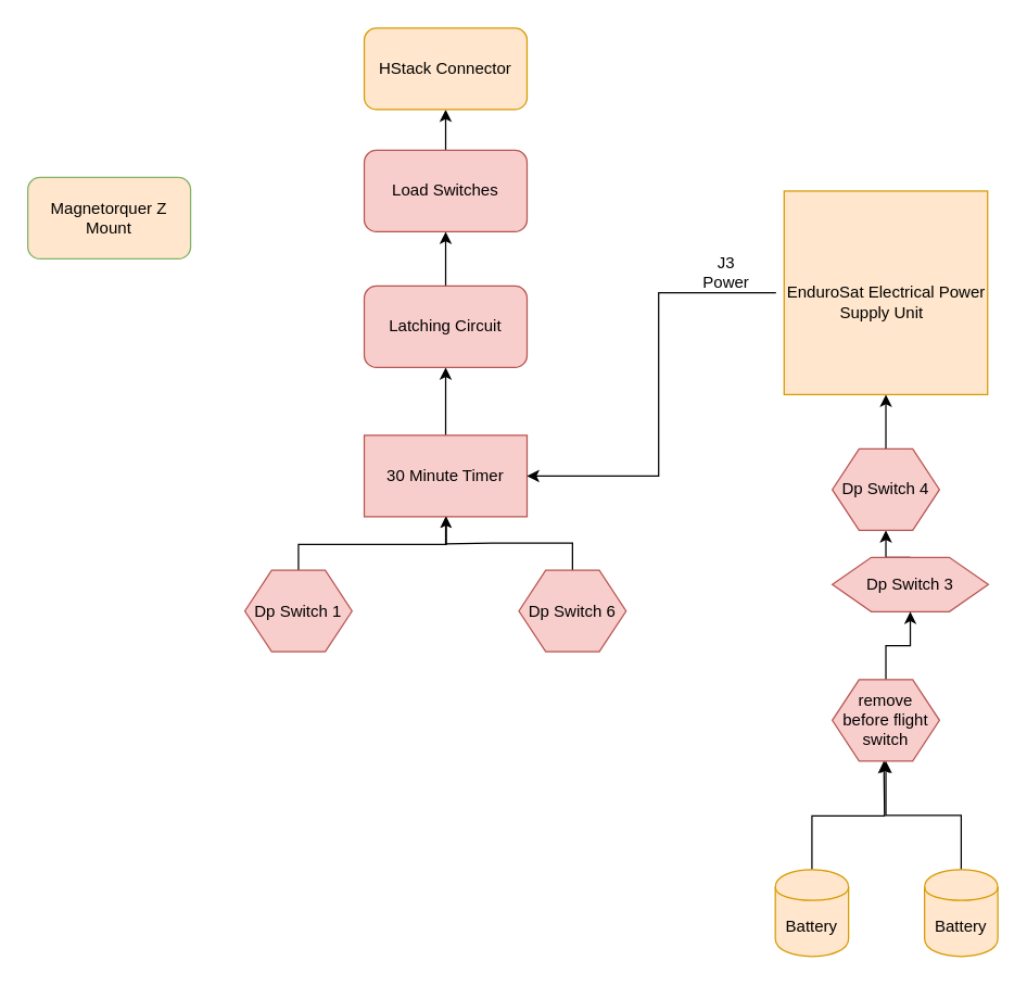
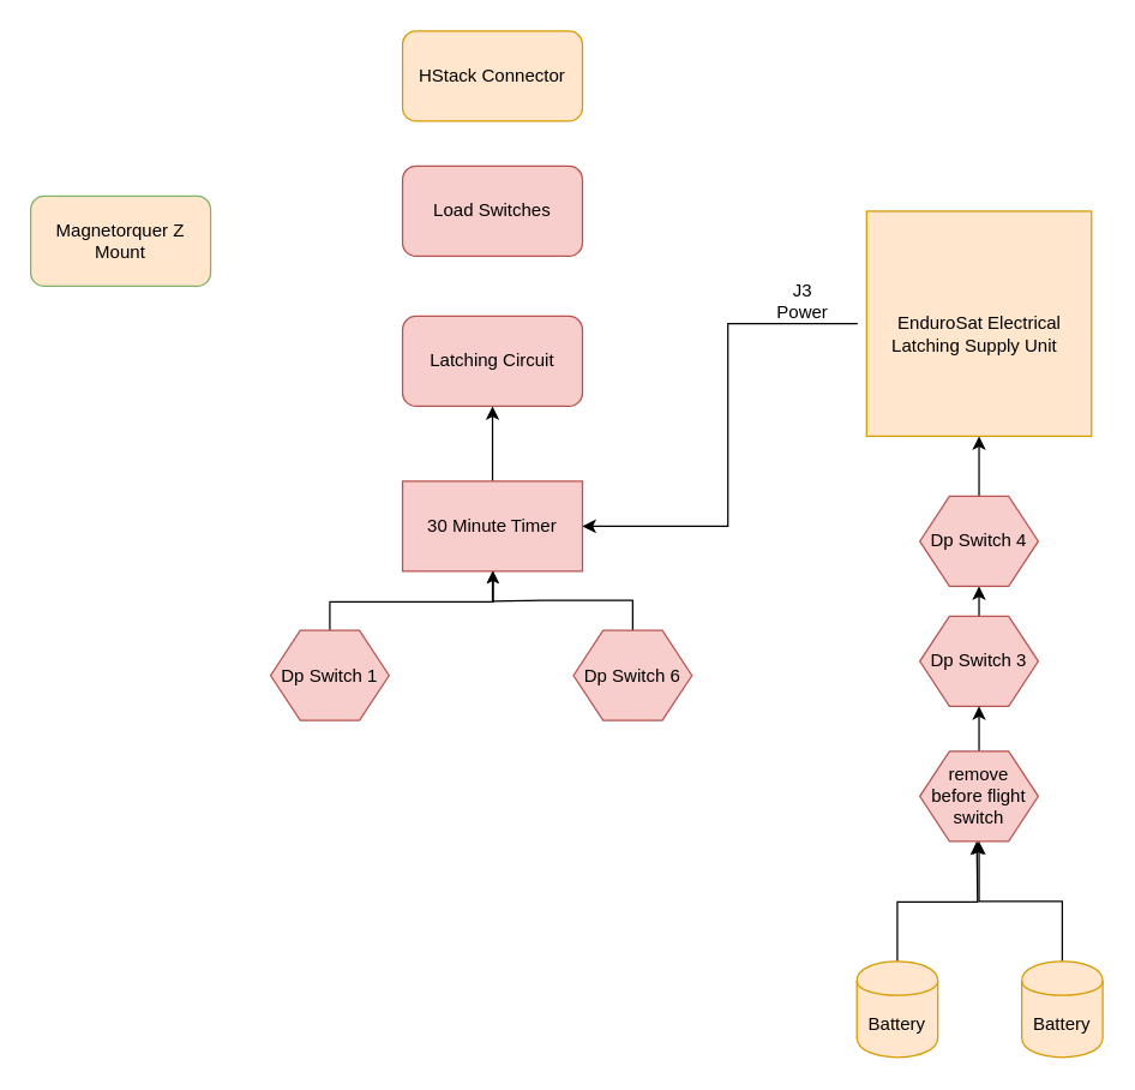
  <mxCell id="0" />
  <mxCell id="1" parent="0" />
  <mxCell id="2" style="edgeStyle=orthogonalEdgeStyle;rounded=0;orthogonalLoop=1;jettySize=auto;html=1;exitX=0.115;exitY=1.007;exitDx=0;exitDy=0;entryX=1;entryY=0.5;entryDx=0;entryDy=0;startArrow=none;startFill=0;endArrow=classic;endFill=1;endSize=5;targetPerimeterSpacing=0;exitPerimeter=0;" parent="1" edge="1"><mxGeometry relative="1" as="geometry"><Array as="points"><mxPoint x="220" y="196" /><mxPoint x="220" y="241" /></Array><mxPoint x="130" y="240.5" as="targetPoint" /></mxGeometry></mxCell>
  <mxCell id="3" style="edgeStyle=orthogonalEdgeStyle;rounded=0;orthogonalLoop=1;jettySize=auto;html=1;exitX=0.25;exitY=1;exitDx=0;exitDy=0;entryX=1;entryY=0.5;entryDx=0;entryDy=0;startArrow=none;startFill=0;endArrow=classic;endFill=1;endSize=5;targetPerimeterSpacing=0;" parent="1" edge="1"><mxGeometry relative="1" as="geometry"><mxPoint x="130" y="325.5" as="targetPoint" /></mxGeometry></mxCell>
  <mxCell id="4" style="edgeStyle=orthogonalEdgeStyle;rounded=0;orthogonalLoop=1;jettySize=auto;html=1;exitX=0.5;exitY=0;exitDx=0;exitDy=0;entryX=0.5;entryY=1;entryDx=0;entryDy=0;" edge="1" parent="1" source="5" target="24"><mxGeometry relative="1" as="geometry" /></mxCell>
  <mxCell id="5" value="30 Minute Timer" style="whiteSpace=wrap;html=1;fillColor=#f8cecc;strokeColor=#b85450;rounded=0;" parent="1" vertex="1"><mxGeometry x="268" y="320" width="120" height="60" as="geometry" /></mxCell>
  <mxCell id="6" style="edgeStyle=orthogonalEdgeStyle;rounded=0;orthogonalLoop=1;jettySize=auto;html=1;exitX=0.5;exitY=0;exitDx=0;exitDy=0;startArrow=none;startFill=0;endArrow=classic;endFill=1;endSize=5;targetPerimeterSpacing=0;" parent="1" source="7" target="5" edge="1"><mxGeometry relative="1" as="geometry"><Array as="points"><mxPoint x="219.5" y="400.5" /><mxPoint x="328.5" y="400.5" /></Array></mxGeometry></mxCell>
  <mxCell id="7" value="Dp Switch 1" style="shape=hexagon;perimeter=hexagonPerimeter2;whiteSpace=wrap;html=1;fillColor=#f8cecc;strokeColor=#b85450;" parent="1" vertex="1"><mxGeometry x="180" y="419.5" width="79" height="60" as="geometry" /></mxCell>
  <mxCell id="8" style="edgeStyle=orthogonalEdgeStyle;rounded=0;orthogonalLoop=1;jettySize=auto;html=1;exitX=0.5;exitY=0;exitDx=0;exitDy=0;entryX=0.5;entryY=1;entryDx=0;entryDy=0;startArrow=none;startFill=0;endArrow=classic;endFill=1;endSize=5;targetPerimeterSpacing=0;" parent="1" source="9" target="5" edge="1"><mxGeometry relative="1" as="geometry" /></mxCell>
  <mxCell id="9" value="Dp Switch 6" style="shape=hexagon;perimeter=hexagonPerimeter2;whiteSpace=wrap;html=1;fillColor=#f8cecc;strokeColor=#b85450;" parent="1" vertex="1"><mxGeometry x="382" y="419.5" width="79" height="60" as="geometry" /></mxCell>
  <mxCell id="10" style="edgeStyle=orthogonalEdgeStyle;rounded=0;orthogonalLoop=1;jettySize=auto;html=1;exitX=0.5;exitY=0;exitDx=0;exitDy=0;entryX=0.5;entryY=1;entryDx=0;entryDy=0;" parent="1" source="11" target="15" edge="1"><mxGeometry relative="1" as="geometry" /></mxCell>
- <mxCell id="11" value="Dp Switch 3" style="shape=hexagon;perimeter=hexagonPerimeter2;whiteSpace=wrap;html=1;fillColor=#f8cecc;strokeColor=#b85450;" parent="1" vertex="1"><mxGeometry x="613" y="410" width="115" height="40" as="geometry" /></mxCell>
+ <mxCell id="11" value="Dp Switch 3" style="shape=hexagon;perimeter=hexagonPerimeter2;whiteSpace=wrap;html=1;fillColor=#f8cecc;strokeColor=#b85450;" parent="1" vertex="1"><mxGeometry x="613" y="410" width="79" height="60" as="geometry" /></mxCell>
  <mxCell id="12" style="edgeStyle=orthogonalEdgeStyle;rounded=0;orthogonalLoop=1;jettySize=auto;html=1;exitX=0.5;exitY=0;exitDx=0;exitDy=0;entryX=0.5;entryY=1;entryDx=0;entryDy=0;" parent="1" source="13" target="11" edge="1"><mxGeometry relative="1" as="geometry" /></mxCell>
  <mxCell id="13" value="remove before flight switch" style="shape=hexagon;perimeter=hexagonPerimeter2;whiteSpace=wrap;html=1;fillColor=#f8cecc;strokeColor=#b85450;" parent="1" vertex="1"><mxGeometry x="613" y="500" width="79" height="60" as="geometry" /></mxCell>
  <mxCell id="14" value="" style="edgeStyle=orthogonalEdgeStyle;rounded=0;orthogonalLoop=1;jettySize=auto;html=1;" parent="1" source="15" target="17" edge="1"><mxGeometry relative="1" as="geometry" /></mxCell>
  <mxCell id="15" value="Dp Switch 4" style="shape=hexagon;perimeter=hexagonPerimeter2;whiteSpace=wrap;html=1;fillColor=#f8cecc;strokeColor=#b85450;" parent="1" vertex="1"><mxGeometry x="613" y="330" width="79" height="60" as="geometry" /></mxCell>
  <mxCell id="16" style="edgeStyle=orthogonalEdgeStyle;rounded=0;orthogonalLoop=1;jettySize=auto;html=1;exitX=0;exitY=0.5;exitDx=0;exitDy=0;sourcePerimeterSpacing=0;endSize=6;entryX=1;entryY=0.5;entryDx=0;entryDy=0;" parent="1" target="5" edge="1"><mxGeometry relative="1" as="geometry"><mxPoint x="571.5" y="215" as="sourcePoint" /><mxPoint x="391" y="350" as="targetPoint" /><Array as="points"><mxPoint x="485" y="215" /><mxPoint x="485" y="350" /></Array></mxGeometry></mxCell>
- <mxCell id="17" value="&lt;br&gt;EnduroSat Electrical Power Supply Unit&amp;nbsp;&amp;nbsp;" style="whiteSpace=wrap;html=1;aspect=fixed;fillColor=#ffe6cc;strokeColor=#d79b00;align=center;" parent="1" vertex="1"><mxGeometry x="577.5" y="140" width="150" height="150" as="geometry" /></mxCell>
+ <mxCell id="17" value="&lt;br&gt;EnduroSat Electrical Latching Supply Unit&amp;nbsp;&amp;nbsp;" style="whiteSpace=wrap;html=1;aspect=fixed;fillColor=#ffe6cc;strokeColor=#d79b00;align=center;" parent="1" vertex="1"><mxGeometry x="577.5" y="140" width="150" height="150" as="geometry" /></mxCell>
  <mxCell id="18" style="edgeStyle=orthogonalEdgeStyle;rounded=0;orthogonalLoop=1;jettySize=auto;html=1;exitX=0.5;exitY=0;exitDx=0;exitDy=0;" parent="1" source="19" edge="1"><mxGeometry relative="1" as="geometry"><mxPoint x="651" y="560" as="targetPoint" /></mxGeometry></mxCell>
  <mxCell id="19" value="Battery" style="shape=cylinder;whiteSpace=wrap;html=1;boundedLbl=1;backgroundOutline=1;fillColor=#ffe6cc;strokeColor=#d79b00;" parent="1" vertex="1"><mxGeometry x="571" y="640" width="54" height="64" as="geometry" /></mxCell>
  <mxCell id="20" style="edgeStyle=orthogonalEdgeStyle;rounded=0;orthogonalLoop=1;jettySize=auto;html=1;exitX=0.5;exitY=0;exitDx=0;exitDy=0;entryX=0.5;entryY=1;entryDx=0;entryDy=0;" parent="1" source="21" target="13" edge="1"><mxGeometry relative="1" as="geometry" /></mxCell>
  <mxCell id="21" value="Battery" style="shape=cylinder;whiteSpace=wrap;html=1;boundedLbl=1;backgroundOutline=1;fillColor=#ffe6cc;strokeColor=#d79b00;" parent="1" vertex="1"><mxGeometry x="681" y="640" width="54" height="64" as="geometry" /></mxCell>
  <mxCell id="22" value="J3 Power" style="text;html=1;strokeColor=none;fillColor=none;align=center;verticalAlign=middle;whiteSpace=wrap;rounded=0;" vertex="1" parent="1"><mxGeometry x="510" y="190" width="50" height="20" as="geometry" /></mxCell>
- <mxCell id="23" value="" style="edgeStyle=orthogonalEdgeStyle;rounded=0;orthogonalLoop=1;jettySize=auto;html=1;" edge="1" parent="1" source="24" target="26"><mxGeometry relative="1" as="geometry" /></mxCell>
  <mxCell id="24" value="Latching Circuit" style="rounded=1;whiteSpace=wrap;html=1;fillColor=#f8cecc;strokeColor=#b85450;" vertex="1" parent="1"><mxGeometry x="268" y="210" width="120" height="60" as="geometry" /></mxCell>
- <mxCell id="25" value="" style="edgeStyle=orthogonalEdgeStyle;rounded=0;orthogonalLoop=1;jettySize=auto;html=1;" edge="1" parent="1" source="26" target="27"><mxGeometry relative="1" as="geometry" /></mxCell>
  <mxCell id="26" value="Load Switches" style="rounded=1;whiteSpace=wrap;html=1;fillColor=#f8cecc;strokeColor=#b85450;" vertex="1" parent="1"><mxGeometry x="268" y="110" width="120" height="60" as="geometry" /></mxCell>
  <mxCell id="27" value="HStack Connector" style="rounded=1;whiteSpace=wrap;html=1;fillColor=#ffe6cc;strokeColor=#d79b00;" vertex="1" parent="1"><mxGeometry x="268" y="20" width="120" height="60" as="geometry" /></mxCell>
  <mxCell id="28" value="Magnetorquer Z Mount" style="rounded=1;whiteSpace=wrap;html=1;fillColor=#ffe6cc;strokeColor=#82b366;" vertex="1" parent="1"><mxGeometry x="20" y="130" width="120" height="60" as="geometry" /></mxCell>
